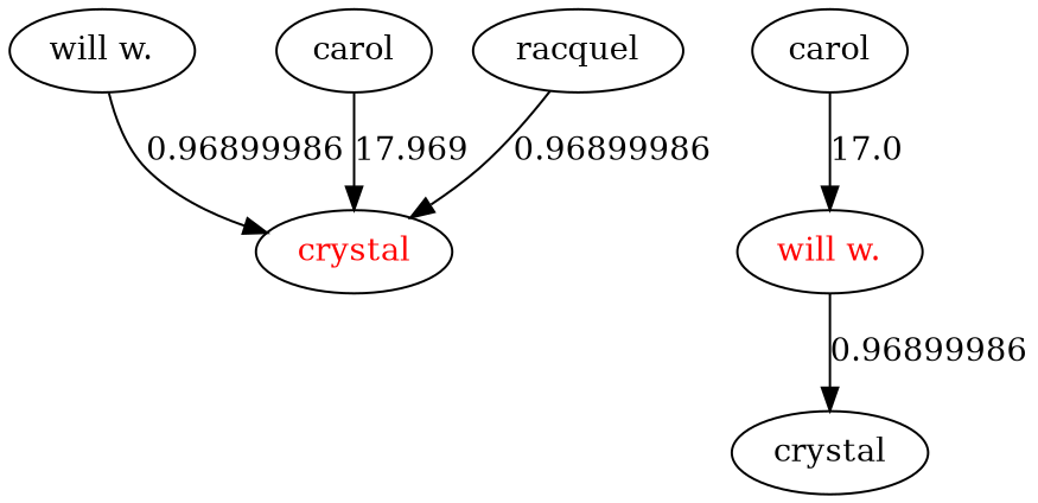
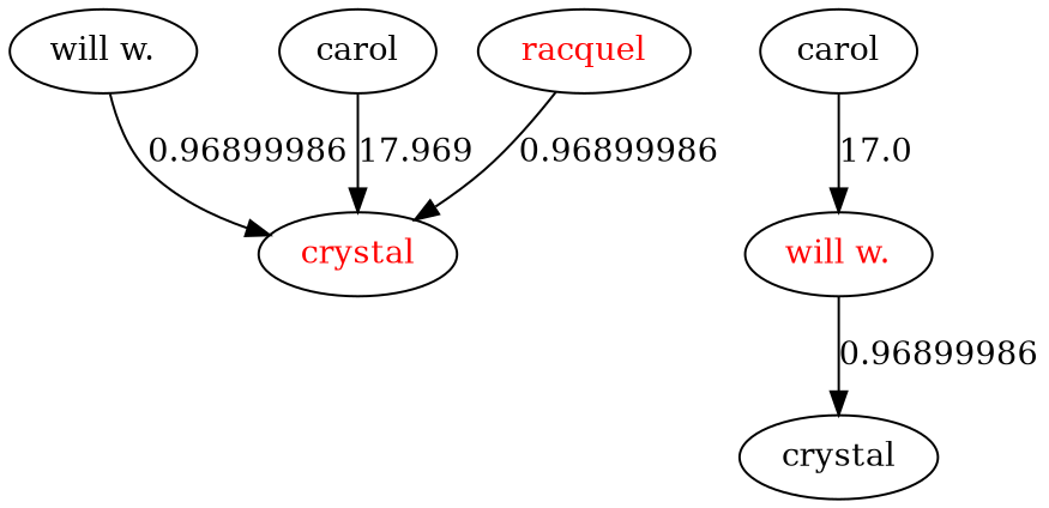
  digraph {
    n1 [label="will w."]
    n2 [fontcolor=red label=crystal]
    n3 [label=carol]
-   n4 [label=racquel]
+   n4 [label=racquel fontcolor=red]
    n5 [label=carol]
    n6 [fontcolor=red label="will w."]
    n7 [label=crystal]
    n1 -> n2 [label=0.96899986]
    n3 -> n2 [label=17.969]
    n4 -> n2 [label=0.96899986]
    n5 -> n6 [label=17.0]
    n6 -> n7 [label=0.96899986]
  }
